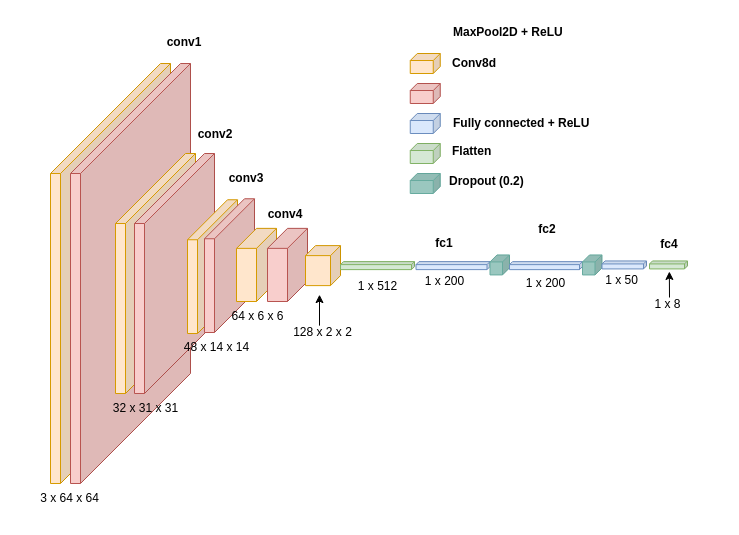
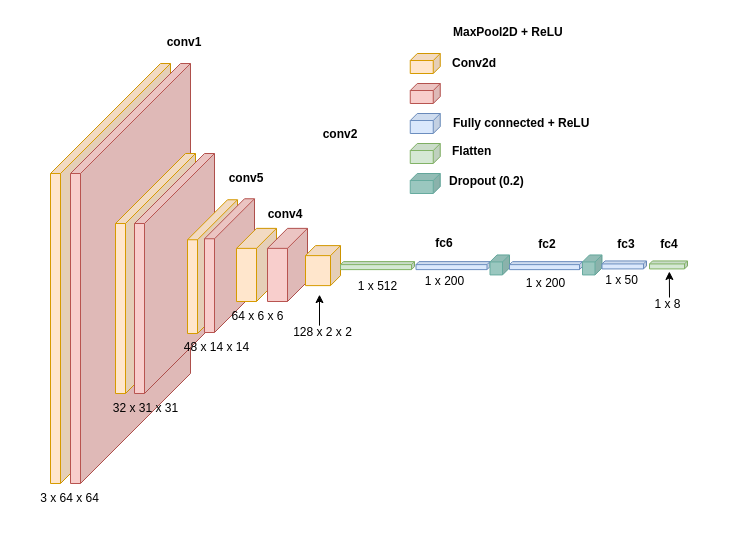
  <mxCell id="0" />
  <mxCell id="1" parent="0" />
  <mxCell id="2" value="" style="shape=cube;whiteSpace=wrap;html=1;boundedLbl=1;backgroundOutline=1;darkOpacity=0.05;darkOpacity2=0.1;size=7;direction=east;flipH=1;fillColor=#9AC7BF;strokeColor=#67AB9F;" vertex="1" parent="1"><mxGeometry x="409.75" y="173" width="30" height="20" as="geometry" /></mxCell>
  <mxCell id="3" value="" style="shape=cube;whiteSpace=wrap;html=1;boundedLbl=1;backgroundOutline=1;darkOpacity=0.05;darkOpacity2=0.1;size=110;direction=east;flipH=1;fillColor=#ffe6cc;strokeColor=#d79b00;" vertex="1" parent="1"><mxGeometry x="50" y="63" width="120" height="420" as="geometry" /></mxCell>
  <mxCell id="4" value="" style="shape=cube;whiteSpace=wrap;html=1;boundedLbl=1;backgroundOutline=1;darkOpacity=0.05;darkOpacity2=0.1;size=110;direction=east;flipH=1;fillColor=#F8CECC;strokeColor=#B85450;" vertex="1" parent="1"><mxGeometry x="70" y="63" width="120" height="420" as="geometry" /></mxCell>
  <mxCell id="5" value="" style="shape=cube;whiteSpace=wrap;html=1;boundedLbl=1;backgroundOutline=1;darkOpacity=0.05;darkOpacity2=0.1;size=70;direction=east;flipH=1;fillColor=#ffe6cc;strokeColor=#d79b00;" vertex="1" parent="1"><mxGeometry x="115" y="153" width="80" height="240" as="geometry" /></mxCell>
  <mxCell id="6" value="" style="shape=cube;whiteSpace=wrap;html=1;boundedLbl=1;backgroundOutline=1;darkOpacity=0.05;darkOpacity2=0.1;size=70;direction=east;flipH=1;fillColor=#F8CECC;strokeColor=#B85450;" vertex="1" parent="1"><mxGeometry x="134" y="153" width="80" height="240" as="geometry" /></mxCell>
  <mxCell id="7" value="" style="shape=cube;whiteSpace=wrap;html=1;boundedLbl=1;backgroundOutline=1;darkOpacity=0.05;darkOpacity2=0.1;size=40;direction=east;flipH=1;fillColor=#ffe6cc;strokeColor=#d79b00;" vertex="1" parent="1"><mxGeometry x="187" y="199.25" width="50" height="133.75" as="geometry" /></mxCell>
  <mxCell id="8" value="" style="shape=cube;whiteSpace=wrap;html=1;boundedLbl=1;backgroundOutline=1;darkOpacity=0.05;darkOpacity2=0.1;size=40;direction=east;flipH=1;fillColor=#f8cecc;strokeColor=#b85450;" vertex="1" parent="1"><mxGeometry x="204" y="198.25" width="50" height="133.75" as="geometry" /></mxCell>
  <mxCell id="9" value="&lt;span style=&quot;white-space: pre;&quot;&gt;&#09;&lt;/span&gt;" style="shape=cube;whiteSpace=wrap;html=1;boundedLbl=1;backgroundOutline=1;darkOpacity=0.05;darkOpacity2=0.1;size=20;direction=east;flipH=1;fillColor=#ffe6cc;strokeColor=#d79b00;" vertex="1" parent="1"><mxGeometry x="236" y="227.87" width="40" height="73.13" as="geometry" /></mxCell>
  <mxCell id="10" value="" style="shape=cube;whiteSpace=wrap;html=1;boundedLbl=1;backgroundOutline=1;darkOpacity=0.05;darkOpacity2=0.1;size=20;direction=east;flipH=1;fillColor=#f8cecc;strokeColor=#b85450;" vertex="1" parent="1"><mxGeometry x="267" y="227.87" width="40" height="73.13" as="geometry" /></mxCell>
  <mxCell id="11" value="" style="shape=cube;whiteSpace=wrap;html=1;boundedLbl=1;backgroundOutline=1;darkOpacity=0.05;darkOpacity2=0.1;size=10;direction=east;flipH=1;fillColor=#ffe6cc;strokeColor=#d79b00;" vertex="1" parent="1"><mxGeometry x="305" y="245.12" width="35" height="40" as="geometry" /></mxCell>
  <mxCell id="12" value="" style="shape=cube;whiteSpace=wrap;html=1;boundedLbl=1;backgroundOutline=1;darkOpacity=0.05;darkOpacity2=0.1;size=3;direction=east;flipH=1;fillColor=#dae8fc;strokeColor=#6c8ebf;" vertex="1" parent="1"><mxGeometry x="415.5" y="261.12" width="74" height="8" as="geometry" /></mxCell>
  <mxCell id="13" value="" style="shape=cube;whiteSpace=wrap;html=1;boundedLbl=1;backgroundOutline=1;darkOpacity=0.05;darkOpacity2=0.1;size=7;direction=east;flipH=1;fillColor=#ffe6cc;strokeColor=#d79b00;" vertex="1" parent="1"><mxGeometry x="409.75" y="53" width="30" height="20" as="geometry" /></mxCell>
  <mxCell id="14" value="" style="shape=cube;whiteSpace=wrap;html=1;boundedLbl=1;backgroundOutline=1;darkOpacity=0.05;darkOpacity2=0.1;size=7;direction=east;flipH=1;fillColor=#f8cecc;strokeColor=#b85450;" vertex="1" parent="1"><mxGeometry x="409.75" y="83" width="30" height="20" as="geometry" /></mxCell>
  <mxCell id="15" value="" style="shape=cube;whiteSpace=wrap;html=1;boundedLbl=1;backgroundOutline=1;darkOpacity=0.05;darkOpacity2=0.1;size=7;direction=east;flipH=1;fillColor=#dae8fc;strokeColor=#6c8ebf;" vertex="1" parent="1"><mxGeometry x="409.75" y="113" width="30" height="20" as="geometry" /></mxCell>
  <mxCell id="16" value="" style="shape=cube;whiteSpace=wrap;html=1;boundedLbl=1;backgroundOutline=1;darkOpacity=0.05;darkOpacity2=0.1;size=3;direction=east;flipH=1;fillColor=#d5e8d4;strokeColor=#82b366;" vertex="1" parent="1"><mxGeometry x="649" y="260.43" width="38" height="8" as="geometry" /></mxCell>
  <mxCell id="17" value="" style="shape=cube;whiteSpace=wrap;html=1;boundedLbl=1;backgroundOutline=1;darkOpacity=0.05;darkOpacity2=0.1;size=7;direction=east;flipH=1;fillColor=#d5e8d4;strokeColor=#82b366;" vertex="1" parent="1"><mxGeometry x="409.75" y="143" width="30" height="20" as="geometry" /></mxCell>
  <mxCell id="18" value="&lt;b&gt;conv1&lt;/b&gt;" style="text;html=1;strokeColor=none;fillColor=none;align=center;verticalAlign=middle;whiteSpace=wrap;rounded=0;" vertex="1" parent="1"><mxGeometry x="164" y="27" width="40" height="30" as="geometry" /></mxCell>
- <mxCell id="19" value="&lt;b&gt;conv2&lt;/b&gt;" style="text;html=1;strokeColor=none;fillColor=none;align=center;verticalAlign=middle;whiteSpace=wrap;rounded=0;" vertex="1" parent="1"><mxGeometry x="195" y="119" width="40" height="30" as="geometry" /></mxCell>
- <mxCell id="20" value="&lt;b&gt;conv3&lt;/b&gt;" style="text;html=1;strokeColor=none;fillColor=none;align=center;verticalAlign=middle;whiteSpace=wrap;rounded=0;" vertex="1" parent="1"><mxGeometry x="226" y="163" width="40" height="30" as="geometry" /></mxCell>
+ <mxCell id="19" value="&lt;b&gt;conv2&lt;/b&gt;" style="text;html=1;strokeColor=none;fillColor=none;align=center;verticalAlign=middle;whiteSpace=wrap;rounded=0;" vertex="1" parent="1"><mxGeometry x="320" y="119" width="40" height="30" as="geometry" /></mxCell>
+ <mxCell id="20" value="&lt;b&gt;conv5&lt;/b&gt;" style="text;html=1;strokeColor=none;fillColor=none;align=center;verticalAlign=middle;whiteSpace=wrap;rounded=0;" vertex="1" parent="1"><mxGeometry x="226" y="163" width="40" height="30" as="geometry" /></mxCell>
  <mxCell id="21" value="&lt;b&gt;conv4&lt;/b&gt;" style="text;html=1;strokeColor=none;fillColor=none;align=center;verticalAlign=middle;whiteSpace=wrap;rounded=0;" vertex="1" parent="1"><mxGeometry x="265" y="199.25" width="40" height="30" as="geometry" /></mxCell>
- <mxCell id="22" value="&lt;b&gt;fc1&lt;/b&gt;" style="text;html=1;strokeColor=none;fillColor=none;align=center;verticalAlign=middle;whiteSpace=wrap;rounded=0;" vertex="1" parent="1"><mxGeometry x="424" y="227.87" width="40" height="30" as="geometry" /></mxCell>
+ <mxCell id="22" value="&lt;b&gt;fc6&lt;/b&gt;" style="text;html=1;strokeColor=none;fillColor=none;align=center;verticalAlign=middle;whiteSpace=wrap;rounded=0;" vertex="1" parent="1"><mxGeometry x="424" y="227.87" width="40" height="30" as="geometry" /></mxCell>
+ <mxCell id="23" value="&lt;b&gt;fc3&lt;/b&gt;" style="text;html=1;strokeColor=none;fillColor=none;align=center;verticalAlign=middle;whiteSpace=wrap;rounded=0;" vertex="1" parent="1"><mxGeometry x="606" y="229.25" width="40" height="30" as="geometry" /></mxCell>
  <mxCell id="24" value="&lt;b&gt;fc4&lt;/b&gt;" style="text;html=1;strokeColor=none;fillColor=none;align=center;verticalAlign=middle;whiteSpace=wrap;rounded=0;" vertex="1" parent="1"><mxGeometry x="649" y="229.25" width="40" height="30" as="geometry" /></mxCell>
  <mxCell id="25" value="3 x 64 x 64" style="text;html=1;strokeColor=none;fillColor=none;align=center;verticalAlign=middle;whiteSpace=wrap;rounded=0;" vertex="1" parent="1"><mxGeometry x="20" y="483" width="99" height="30" as="geometry" /></mxCell>
  <mxCell id="26" value="32 x 31 x 31" style="text;html=1;strokeColor=none;fillColor=none;align=center;verticalAlign=middle;whiteSpace=wrap;rounded=0;" vertex="1" parent="1"><mxGeometry x="96" y="393" width="99" height="30" as="geometry" /></mxCell>
  <mxCell id="27" value="48 x 14 x 14" style="text;html=1;strokeColor=none;fillColor=none;align=center;verticalAlign=middle;whiteSpace=wrap;rounded=0;" vertex="1" parent="1"><mxGeometry x="167" y="332" width="99" height="30" as="geometry" /></mxCell>
  <mxCell id="28" value="64 x 6 x 6" style="text;html=1;strokeColor=none;fillColor=none;align=center;verticalAlign=middle;whiteSpace=wrap;rounded=0;" vertex="1" parent="1"><mxGeometry x="208" y="301" width="99" height="30" as="geometry" /></mxCell>
  <mxCell id="29" value="1 x 200" style="text;html=1;strokeColor=none;fillColor=none;align=center;verticalAlign=middle;whiteSpace=wrap;rounded=0;" vertex="1" parent="1"><mxGeometry x="394.5" y="269.12" width="99" height="24" as="geometry" /></mxCell>
  <mxCell id="30" value="1 x 50" style="text;html=1;strokeColor=none;fillColor=none;align=center;verticalAlign=middle;whiteSpace=wrap;rounded=0;" vertex="1" parent="1"><mxGeometry x="572" y="268.43" width="99" height="24" as="geometry" /></mxCell>
- <mxCell id="31" value="Conv8d" style="text;html=1;strokeColor=none;fillColor=none;align=left;verticalAlign=middle;whiteSpace=wrap;rounded=0;fontStyle=1" vertex="1" parent="1"><mxGeometry x="449.75" y="51.06" width="138" height="23.88" as="geometry" /></mxCell>
+ <mxCell id="31" value="Conv2d" style="text;html=1;strokeColor=none;fillColor=none;align=left;verticalAlign=middle;whiteSpace=wrap;rounded=0;fontStyle=1" vertex="1" parent="1"><mxGeometry x="449.75" y="51.06" width="138" height="23.88" as="geometry" /></mxCell>
  <mxCell id="32" value="MaxPool2D + ReLU" style="text;html=1;strokeColor=none;fillColor=none;align=left;verticalAlign=middle;whiteSpace=wrap;rounded=0;fontStyle=1" vertex="1" parent="1"><mxGeometry x="450.75" y="20.06" width="138" height="23.88" as="geometry" /></mxCell>
  <mxCell id="33" value="Fully connected + ReLU" style="text;html=1;strokeColor=none;fillColor=none;align=left;verticalAlign=middle;whiteSpace=wrap;rounded=0;fontStyle=1" vertex="1" parent="1"><mxGeometry x="450.75" y="111.12" width="148.25" height="23.88" as="geometry" /></mxCell>
  <mxCell id="34" value="Flatten" style="text;html=1;strokeColor=none;fillColor=none;align=left;verticalAlign=middle;whiteSpace=wrap;rounded=0;fontStyle=1" vertex="1" parent="1"><mxGeometry x="449.75" y="139.12" width="138" height="23.88" as="geometry" /></mxCell>
  <mxCell id="35" value="128 x 2 x 2" style="text;html=1;strokeColor=none;fillColor=none;align=center;verticalAlign=middle;whiteSpace=wrap;rounded=0;" vertex="1" parent="1"><mxGeometry x="273" y="317" width="99" height="30" as="geometry" /></mxCell>
  <mxCell id="36" value="" style="endArrow=classic;html=1;entryX=0.605;entryY=1.084;entryDx=0;entryDy=0;entryPerimeter=0;" edge="1" parent="1"><mxGeometry width="50" height="50" relative="1" as="geometry"><mxPoint x="319" y="325.13" as="sourcePoint" /><mxPoint x="319" y="294.13" as="targetPoint" /></mxGeometry></mxCell>
  <mxCell id="37" value="" style="shape=cube;whiteSpace=wrap;html=1;boundedLbl=1;backgroundOutline=1;darkOpacity=0.05;darkOpacity2=0.1;size=3;direction=east;flipH=1;fillColor=#D5E8D4;strokeColor=#82B366;" vertex="1" parent="1"><mxGeometry x="340" y="261.12" width="74" height="8" as="geometry" /></mxCell>
  <mxCell id="38" value="1 x 512" style="text;html=1;strokeColor=none;fillColor=none;align=center;verticalAlign=middle;whiteSpace=wrap;rounded=0;" vertex="1" parent="1"><mxGeometry x="327.5" y="271" width="99" height="30" as="geometry" /></mxCell>
  <mxCell id="39" value="1 x 200" style="text;html=1;strokeColor=none;fillColor=none;align=center;verticalAlign=middle;whiteSpace=wrap;rounded=0;" vertex="1" parent="1"><mxGeometry x="495.5" y="271" width="99" height="24" as="geometry" /></mxCell>
- <mxCell id="40" value="&lt;b&gt;fc2&lt;/b&gt;" style="text;html=1;strokeColor=none;fillColor=none;align=center;verticalAlign=middle;whiteSpace=wrap;rounded=0;" vertex="1" parent="1"><mxGeometry x="527" y="214.25" width="40" height="30" as="geometry" /></mxCell>
+ <mxCell id="40" value="&lt;b&gt;fc2&lt;/b&gt;" style="text;html=1;strokeColor=none;fillColor=none;align=center;verticalAlign=middle;whiteSpace=wrap;rounded=0;" vertex="1" parent="1"><mxGeometry x="527" y="229.25" width="40" height="30" as="geometry" /></mxCell>
  <mxCell id="41" value="" style="shape=cube;whiteSpace=wrap;html=1;boundedLbl=1;backgroundOutline=1;darkOpacity=0.05;darkOpacity2=0.1;size=7;direction=east;flipH=1;fillColor=#9AC7BF;strokeColor=#67AB9F;" vertex="1" parent="1"><mxGeometry x="489.5" y="254.43" width="19.5" height="20" as="geometry" /></mxCell>
  <mxCell id="42" value="Dropout (0.2)" style="text;html=1;strokeColor=none;fillColor=none;align=left;verticalAlign=middle;whiteSpace=wrap;rounded=0;fontStyle=1" vertex="1" parent="1"><mxGeometry x="446.75" y="169.12" width="138" height="23.88" as="geometry" /></mxCell>
  <mxCell id="43" value="" style="shape=cube;whiteSpace=wrap;html=1;boundedLbl=1;backgroundOutline=1;darkOpacity=0.05;darkOpacity2=0.1;size=3;direction=east;flipH=1;fillColor=#dae8fc;strokeColor=#6c8ebf;" vertex="1" parent="1"><mxGeometry x="509" y="261.13" width="73" height="8" as="geometry" /></mxCell>
  <mxCell id="44" value="" style="shape=cube;whiteSpace=wrap;html=1;boundedLbl=1;backgroundOutline=1;darkOpacity=0.05;darkOpacity2=0.1;size=7;direction=east;flipH=1;fillColor=#9AC7BF;strokeColor=#67AB9F;" vertex="1" parent="1"><mxGeometry x="582" y="254.44" width="19.5" height="20" as="geometry" /></mxCell>
  <mxCell id="45" value="" style="shape=cube;whiteSpace=wrap;html=1;boundedLbl=1;backgroundOutline=1;darkOpacity=0.05;darkOpacity2=0.1;size=3;direction=east;flipH=1;fillColor=#dae8fc;strokeColor=#6c8ebf;" vertex="1" parent="1"><mxGeometry x="601.5" y="260.43" width="44.5" height="8" as="geometry" /></mxCell>
  <mxCell id="46" value="1 x 8" style="text;html=1;strokeColor=none;fillColor=none;align=center;verticalAlign=middle;whiteSpace=wrap;rounded=0;" vertex="1" parent="1"><mxGeometry x="618" y="292.43" width="99" height="24" as="geometry" /></mxCell>
  <mxCell id="47" value="" style="endArrow=classic;html=1;entryX=0.605;entryY=1.084;entryDx=0;entryDy=0;entryPerimeter=0;" edge="1" parent="1"><mxGeometry width="50" height="50" relative="1" as="geometry"><mxPoint x="669" y="297" as="sourcePoint" /><mxPoint x="668.86" y="271" as="targetPoint" /></mxGeometry></mxCell>
